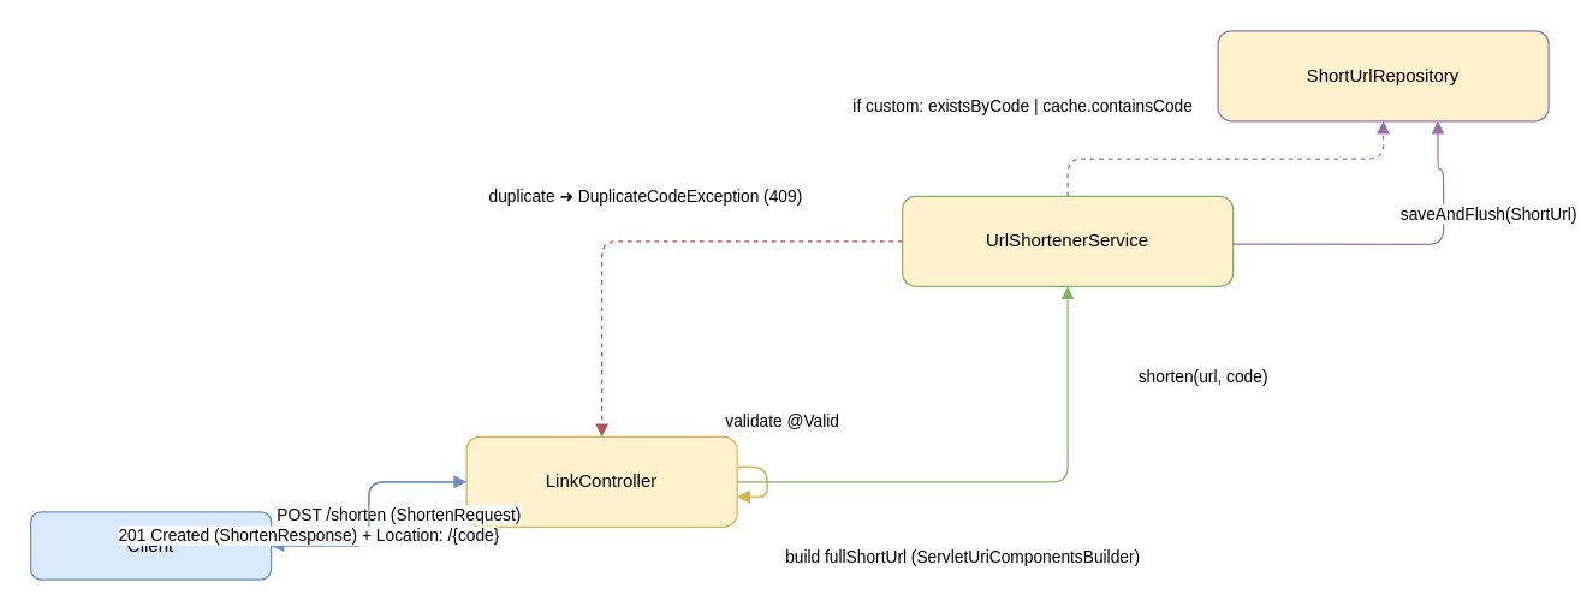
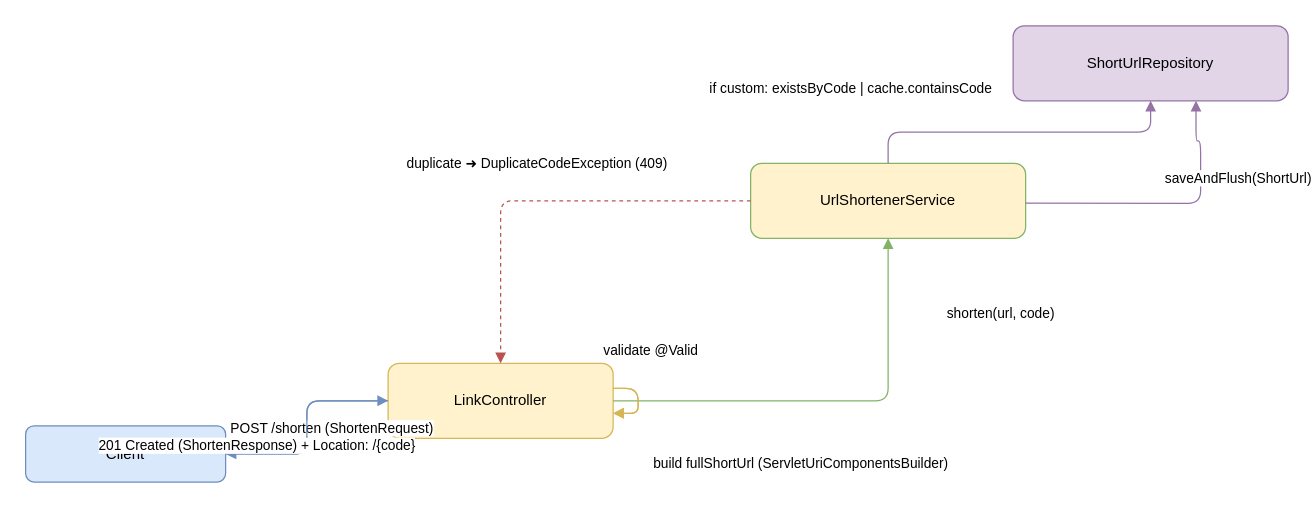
  <mxCell id="0" />
  <mxCell id="1" parent="0" />
  <mxCell id="2" value="Client" style="rounded=1;whiteSpace=wrap;html=1;fillColor=#dae8fc;strokeColor=#6c8ebf" parent="1" vertex="1"><mxGeometry x="20" y="340" width="160" height="45" as="geometry" /></mxCell>
  <mxCell id="3" value="LinkController" style="rounded=1;whiteSpace=wrap;html=1;fillColor=#fff2cc;strokeColor=#d6b656" parent="1" vertex="1"><mxGeometry x="310" y="290" width="180" height="60" as="geometry" /></mxCell>
  <mxCell id="4" value="UrlShortenerService" style="rounded=1;whiteSpace=wrap;html=1;fillColor=#fff2cc;strokeColor=#82b366;" parent="1" vertex="1"><mxGeometry x="600" y="130" width="220" height="60" as="geometry" /></mxCell>
- <mxCell id="5" value="ShortUrlRepository" style="rounded=1;whiteSpace=wrap;html=1;fillColor=#fff2cc;strokeColor=#9673a6;" parent="1" vertex="1"><mxGeometry x="810" y="20" width="220" height="60" as="geometry" /></mxCell>
+ <mxCell id="5" value="ShortUrlRepository" style="rounded=1;whiteSpace=wrap;html=1;fillColor=#e1d5e7;strokeColor=#9673a6" parent="1" vertex="1"><mxGeometry x="810" y="20" width="220" height="60" as="geometry" /></mxCell>
  <mxCell id="6" value="POST /shorten (ShortenRequest)" style="edgeStyle=orthogonalEdgeStyle;html=1;endArrow=block;strokeColor=#6c8ebf" parent="1" source="2" target="3" edge="1"><mxGeometry y="-20" relative="1" as="geometry"><mxPoint as="offset" /></mxGeometry></mxCell>
  <mxCell id="7" value="validate @Valid" style="edgeStyle=orthogonalEdgeStyle;html=1;endArrow=block;strokeColor=#d6b656" parent="1" source="3" target="3" edge="1"><mxGeometry x="-0.333" y="32" relative="1" as="geometry"><mxPoint x="-22" y="-30" as="offset" /></mxGeometry></mxCell>
  <mxCell id="8" value="shorten(url, code)" style="edgeStyle=orthogonalEdgeStyle;html=1;endArrow=block;strokeColor=#82b366" parent="1" source="3" target="4" edge="1"><mxGeometry x="0.655" y="-90" relative="1" as="geometry"><mxPoint as="offset" /></mxGeometry></mxCell>
- <mxCell id="9" value="if custom: existsByCode | cache.containsCode" style="edgeStyle=orthogonalEdgeStyle;html=1;endArrow=block;strokeColor=#9673a6;dashed=1;" parent="1" source="4" target="5" edge="1"><mxGeometry x="-0.808" y="46" relative="1" as="geometry"><mxPoint x="-30" y="11" as="offset" /></mxGeometry></mxCell>
+ <mxCell id="9" value="if custom: existsByCode | cache.containsCode" style="edgeStyle=orthogonalEdgeStyle;html=1;endArrow=block;strokeColor=#9673a6" parent="1" source="4" target="5" edge="1"><mxGeometry x="-0.808" y="46" relative="1" as="geometry"><mxPoint x="-30" y="11" as="offset" /></mxGeometry></mxCell>
  <mxCell id="10" value="duplicate ➜ DuplicateCodeException (409)" style="edgeStyle=orthogonalEdgeStyle;html=1;endArrow=block;strokeColor=#b85450;dashed=1" parent="1" source="4" target="3" edge="1"><mxGeometry x="0.037" y="-30" relative="1" as="geometry"><mxPoint as="offset" /></mxGeometry></mxCell>
  <mxCell id="11" value="saveAndFlush(ShortUrl)" style="edgeStyle=orthogonalEdgeStyle;html=1;endArrow=block;strokeColor=#9673a6;entryX=0.665;entryY=0.967;entryDx=0;entryDy=0;entryPerimeter=0;" parent="1" edge="1"><mxGeometry x="0.418" y="-30" relative="1" as="geometry"><mxPoint x="820" y="161.98" as="sourcePoint" /><mxPoint x="956.3" y="80" as="targetPoint" /><Array as="points"><mxPoint x="960" y="161.98" /><mxPoint x="960" y="111.98" /><mxPoint x="956" y="111.98" /></Array><mxPoint as="offset" /></mxGeometry></mxCell>
  <mxCell id="12" value="build fullShortUrl (ServletUriComponentsBuilder)" style="edgeStyle=orthogonalEdgeStyle;html=1;endArrow=block;strokeColor=#d6b656" parent="1" source="3" target="3" edge="1"><mxGeometry x="0.333" y="136" relative="1" as="geometry"><mxPoint x="130" y="-96" as="offset" /></mxGeometry></mxCell>
  <mxCell id="13" value="201 Created (ShortenResponse) + Location: /{code}" style="edgeStyle=orthogonalEdgeStyle;html=1;endArrow=block;strokeColor=#6c8ebf" parent="1" source="3" target="2" edge="1"><mxGeometry x="0.172" y="-40" relative="1" as="geometry"><mxPoint as="offset" /></mxGeometry></mxCell>
